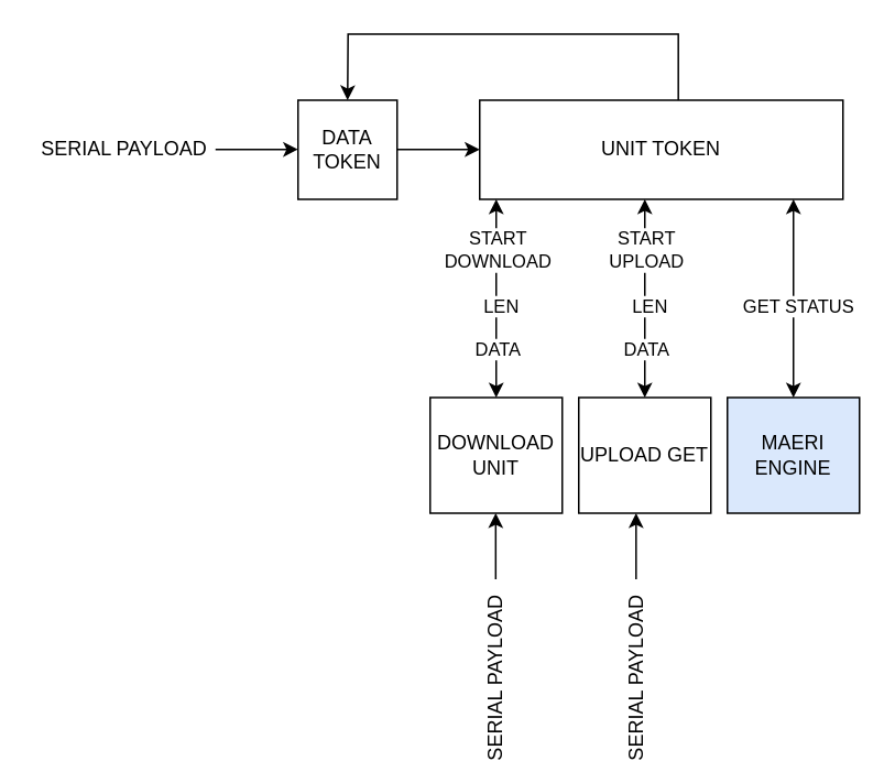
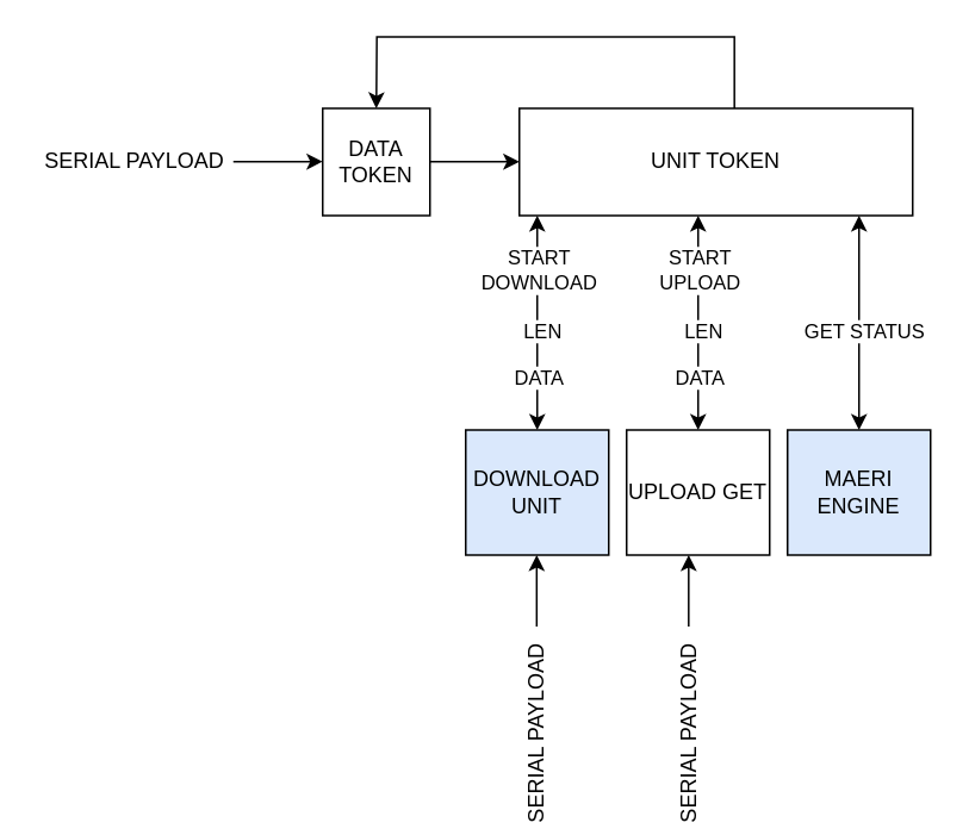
  <mxCell id="0" />
  <mxCell id="1" parent="0" />
  <mxCell id="2" value="DATA TOKEN" style="whiteSpace=wrap;html=1;aspect=fixed;" vertex="1" parent="1"><mxGeometry x="180" y="60" width="60" height="60" as="geometry" /></mxCell>
  <mxCell id="3" value="UNIT TOKEN" style="rounded=0;whiteSpace=wrap;html=1;" vertex="1" parent="1"><mxGeometry x="290" y="60" width="220" height="60" as="geometry" /></mxCell>
  <mxCell id="4" value="" style="endArrow=classic;html=1;" edge="1" parent="1"><mxGeometry width="50" height="50" relative="1" as="geometry"><mxPoint x="240" y="89.86" as="sourcePoint" /><mxPoint x="290" y="89.86" as="targetPoint" /></mxGeometry></mxCell>
  <mxCell id="5" value="" style="endArrow=classic;html=1;startArrow=classic;startFill=1;" edge="1" parent="1"><mxGeometry width="50" height="50" relative="1" as="geometry"><mxPoint x="300" y="120" as="sourcePoint" /><mxPoint x="300" y="240" as="targetPoint" /></mxGeometry></mxCell>
  <mxCell id="6" value="START &lt;br&gt;DOWNLOAD" style="edgeLabel;html=1;align=center;verticalAlign=middle;resizable=0;points=[];" vertex="1" connectable="0" parent="5"><mxGeometry x="-0.24" relative="1" as="geometry"><mxPoint y="-15.6" as="offset" /></mxGeometry></mxCell>
  <mxCell id="7" value="LEN" style="edgeLabel;html=1;align=center;verticalAlign=middle;resizable=0;points=[];" vertex="1" connectable="0" parent="5"><mxGeometry x="0.073" y="2" relative="1" as="geometry"><mxPoint as="offset" /></mxGeometry></mxCell>
  <mxCell id="8" value="DATA" style="edgeLabel;html=1;align=center;verticalAlign=middle;resizable=0;points=[];" vertex="1" connectable="0" parent="5"><mxGeometry x="0.493" relative="1" as="geometry"><mxPoint as="offset" /></mxGeometry></mxCell>
  <mxCell id="9" value="" style="endArrow=classic;html=1;" edge="1" parent="1"><mxGeometry width="50" height="50" relative="1" as="geometry"><mxPoint x="130" y="89.8" as="sourcePoint" /><mxPoint x="180" y="89.8" as="targetPoint" /></mxGeometry></mxCell>
  <mxCell id="10" value="SERIAL PAYLOAD" style="text;html=1;strokeColor=none;fillColor=none;align=center;verticalAlign=middle;whiteSpace=wrap;rounded=0;" vertex="1" parent="1"><mxGeometry x="20" y="80" width="110" height="20" as="geometry" /></mxCell>
- <mxCell id="11" value="DOWNLOAD UNIT" style="rounded=0;whiteSpace=wrap;html=1;" vertex="1" parent="1"><mxGeometry x="260" y="240" width="80" height="70" as="geometry" /></mxCell>
+ <mxCell id="11" value="DOWNLOAD UNIT" style="rounded=0;whiteSpace=wrap;html=1;fillColor=#dae8fc;" vertex="1" parent="1"><mxGeometry x="260" y="240" width="80" height="70" as="geometry" /></mxCell>
  <mxCell id="12" value="" style="endArrow=classic;html=1;startArrow=classic;startFill=1;" edge="1" parent="1"><mxGeometry width="50" height="50" relative="1" as="geometry"><mxPoint x="390" y="120" as="sourcePoint" /><mxPoint x="390" y="240" as="targetPoint" /></mxGeometry></mxCell>
  <mxCell id="13" value="START &lt;br&gt;UPLOAD" style="edgeLabel;html=1;align=center;verticalAlign=middle;resizable=0;points=[];" vertex="1" connectable="0" parent="12"><mxGeometry x="-0.24" relative="1" as="geometry"><mxPoint y="-15.6" as="offset" /></mxGeometry></mxCell>
  <mxCell id="14" value="LEN" style="edgeLabel;html=1;align=center;verticalAlign=middle;resizable=0;points=[];" vertex="1" connectable="0" parent="12"><mxGeometry x="0.073" y="2" relative="1" as="geometry"><mxPoint as="offset" /></mxGeometry></mxCell>
  <mxCell id="15" value="DATA" style="edgeLabel;html=1;align=center;verticalAlign=middle;resizable=0;points=[];" vertex="1" connectable="0" parent="12"><mxGeometry x="0.493" relative="1" as="geometry"><mxPoint as="offset" /></mxGeometry></mxCell>
  <mxCell id="16" value="UPLOAD GET" style="rounded=0;whiteSpace=wrap;html=1;" vertex="1" parent="1"><mxGeometry x="350" y="240" width="80" height="70" as="geometry" /></mxCell>
  <mxCell id="17" value="" style="endArrow=classic;html=1;startArrow=classic;startFill=1;" edge="1" parent="1"><mxGeometry width="50" height="50" relative="1" as="geometry"><mxPoint x="480" y="120" as="sourcePoint" /><mxPoint x="480" y="240" as="targetPoint" /></mxGeometry></mxCell>
  <mxCell id="18" value="GET STATUS" style="edgeLabel;html=1;align=center;verticalAlign=middle;resizable=0;points=[];" vertex="1" connectable="0" parent="17"><mxGeometry x="0.073" y="2" relative="1" as="geometry"><mxPoint as="offset" /></mxGeometry></mxCell>
  <mxCell id="19" value="MAERI ENGINE" style="rounded=0;whiteSpace=wrap;html=1;fillColor=#dae8fc;" vertex="1" parent="1"><mxGeometry x="440" y="240" width="80" height="70" as="geometry" /></mxCell>
  <mxCell id="20" value="" style="endArrow=classic;html=1;" edge="1" parent="1"><mxGeometry width="50" height="50" relative="1" as="geometry"><mxPoint x="299.71" y="350" as="sourcePoint" /><mxPoint x="299.71" y="310" as="targetPoint" /></mxGeometry></mxCell>
  <mxCell id="21" value="SERIAL PAYLOAD" style="text;html=1;strokeColor=none;fillColor=none;align=center;verticalAlign=middle;whiteSpace=wrap;rounded=0;rotation=-90;" vertex="1" parent="1"><mxGeometry x="245" y="400" width="110" height="20" as="geometry" /></mxCell>
  <mxCell id="22" value="" style="endArrow=classic;html=1;" edge="1" parent="1"><mxGeometry width="50" height="50" relative="1" as="geometry"><mxPoint x="384.71" y="350" as="sourcePoint" /><mxPoint x="384.71" y="310" as="targetPoint" /></mxGeometry></mxCell>
  <mxCell id="23" value="SERIAL PAYLOAD" style="text;html=1;strokeColor=none;fillColor=none;align=center;verticalAlign=middle;whiteSpace=wrap;rounded=0;rotation=-90;" vertex="1" parent="1"><mxGeometry x="330" y="400" width="110" height="20" as="geometry" /></mxCell>
  <mxCell id="24" value="" style="endArrow=none;html=1;rounded=0;startArrow=classic;startFill=1;endFill=0;" edge="1" parent="1"><mxGeometry width="50" height="50" relative="1" as="geometry"><mxPoint x="210" y="60" as="sourcePoint" /><mxPoint x="410.29" y="60" as="targetPoint" /><Array as="points"><mxPoint x="210.29" y="20" /><mxPoint x="410.29" y="20" /></Array></mxGeometry></mxCell>
